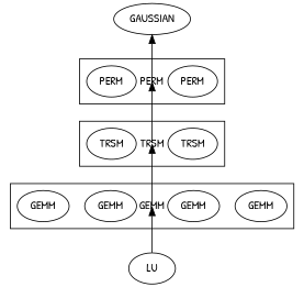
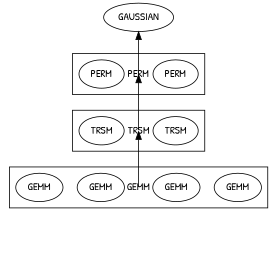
  digraph {
    compound=true
    fontname="Patrick Hand"
    node [fontname="Patrick Hand"]
    edge [dir=back fontname="Patrick Hand"]
    n1 [label=TRSM]
    n2 [fixedsize=true height=0 label=TRSM shape=none width=0]
    n3 [label=TRSM]
    n4 [label=PERM]
    n5 [fixedsize=true height=0 label=PERM shape=none width=0]
    n6 [label=PERM]
    n7 [label=GEMM]
    n8 [label=GEMM]
    n9 [fixedsize=true height=0 label=GEMM shape=none width=0]
    n10 [label=GEMM]
    n11 [label=GEMM]
    GAUSSIAN
-   LU
    subgraph cluster_1 {
      n1
      n2
      n3
    }
    subgraph cluster_2 {
      n4
      n5
      n6
    }
    subgraph cluster_3 {
      n7
      n8
      n9
      n10
      n11
    }
    n2 -> n9
    n5 -> n2
-   n9 -> LU
    GAUSSIAN -> n5
  }
